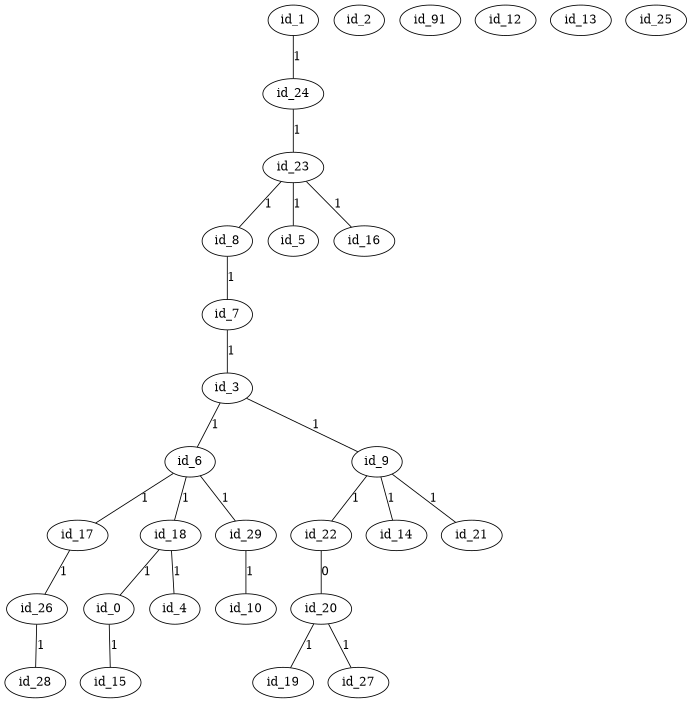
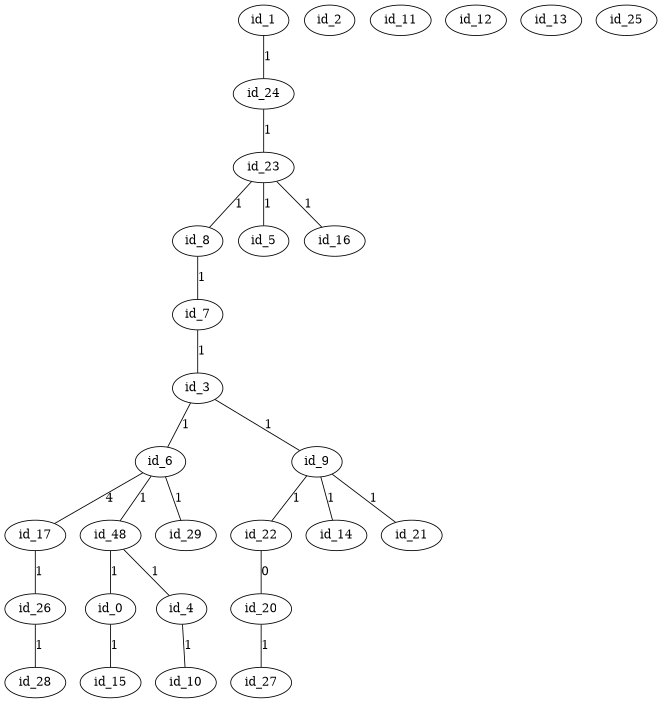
  graph {
    id_0
    id_15
    id_1
    id_24
    id_23
    id_2
    id_3
    id_6
    id_9
    id_17
-   id_18
+   id_18 [label=id_48]
    id_29
    id_22
    id_14
    id_21
    id_20
    id_4
    id_10
    id_26
    id_7
    id_8
-   id_11 [label=id_91]
+   id_11
    id_12
    id_13
    id_28
-   id_19
    id_27
    id_5
    id_16
    id_25
    id_0 -- id_15 [label=1]
    id_1 -- id_24 [label=1]
    id_24 -- id_23 [label=1]
    id_23 -- id_8 [label=1]
    id_23 -- id_5 [label=1]
    id_23 -- id_16 [label=1]
    id_3 -- id_6 [label=1]
    id_3 -- id_9 [label=1]
-   id_6 -- id_17 [label=1]
+   id_6 -- id_17 [label=4]
    id_6 -- id_18 [label=1]
    id_6 -- id_29 [label=1]
    id_9 -- id_22 [label=1]
    id_9 -- id_14 [label=1]
    id_9 -- id_21 [label=1]
    id_17 -- id_26 [label=1]
    id_18 -- id_0 [label=1]
    id_18 -- id_4 [label=1]
    id_22 -- id_20 [label=0]
-   id_20 -- id_19 [label=1]
    id_20 -- id_27 [label=1]
-   id_29 -- id_10 [label=1]
+   id_4 -- id_10 [label=1]
    id_26 -- id_28 [label=1]
    id_7 -- id_3 [label=1]
    id_8 -- id_7 [label=1]
  }
